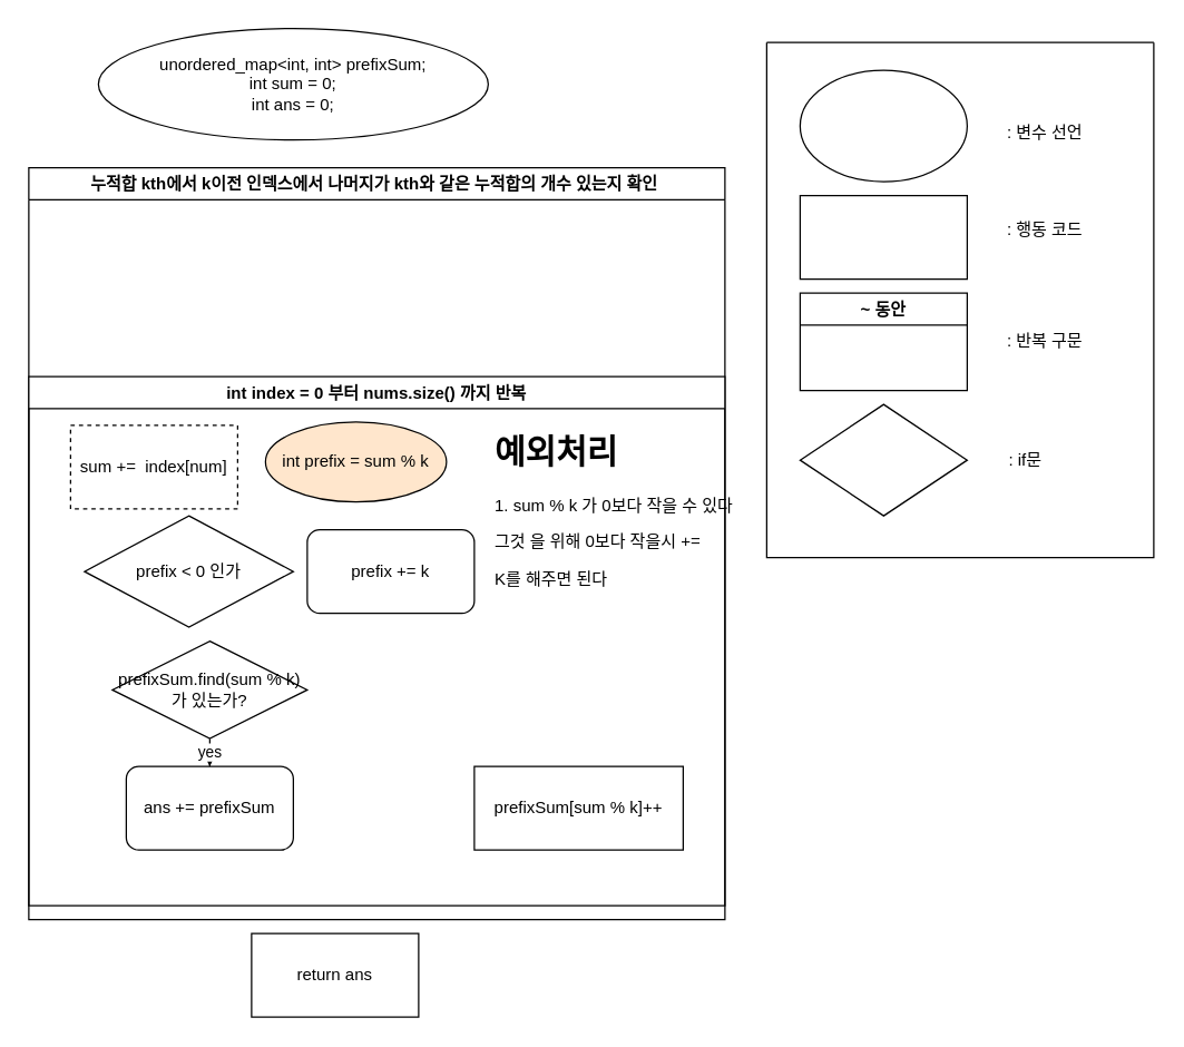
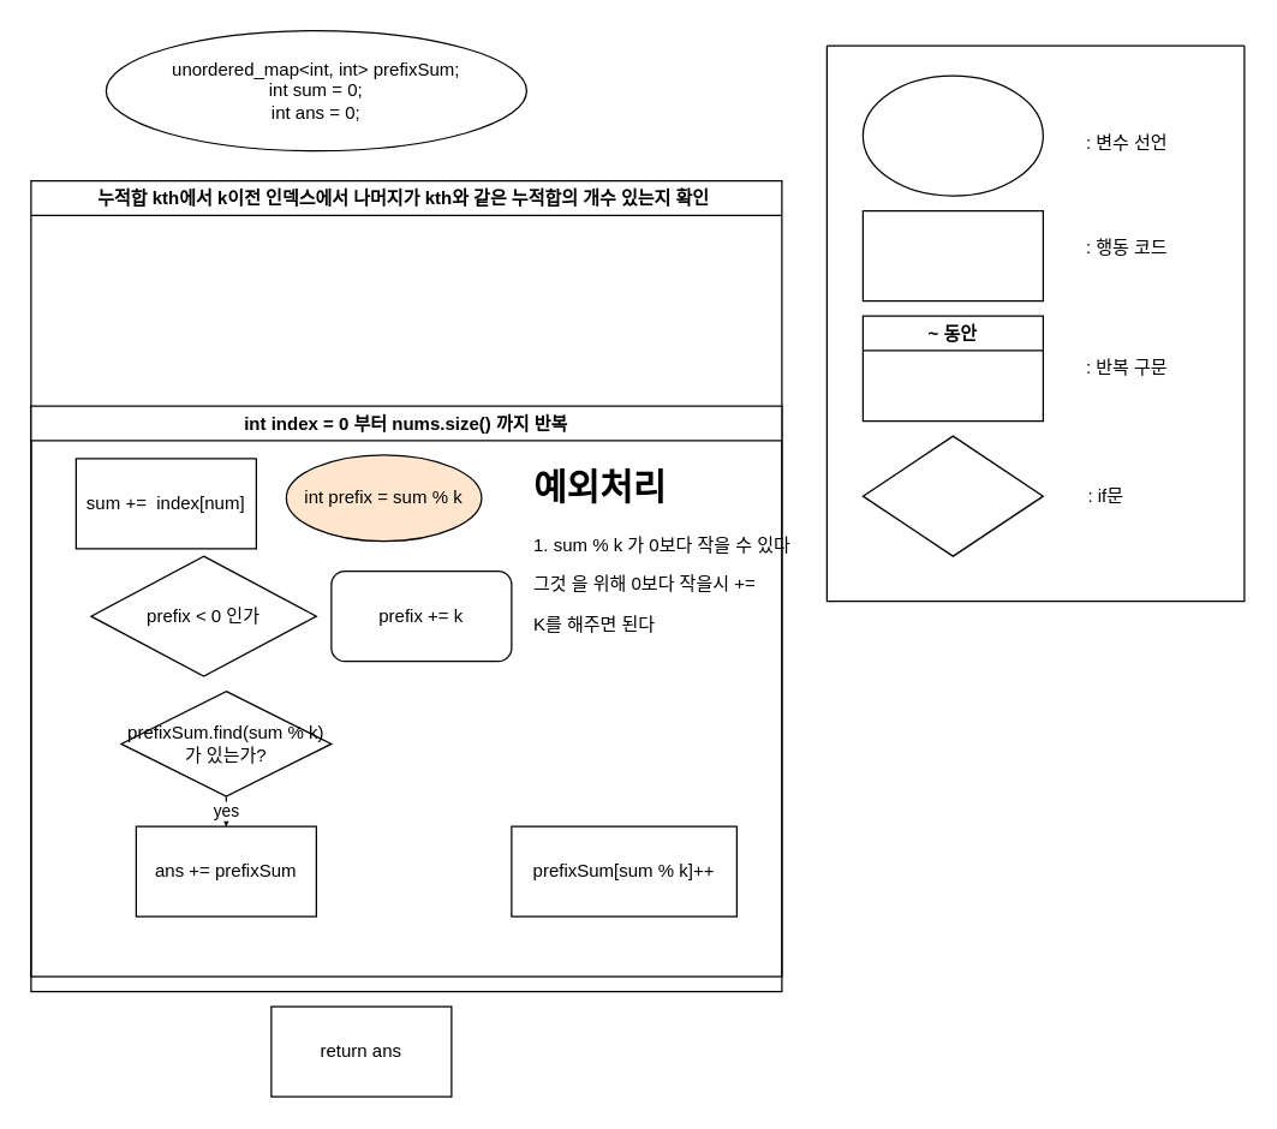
  <mxCell id="0" />
  <mxCell id="1" parent="0" />
  <mxCell id="2" value="누적합 kth에서 k이전 인덱스에서 나머지가 kth와 같은 누적합의 개수 있는지 확인&amp;nbsp;" style="swimlane;whiteSpace=wrap;html=1;" vertex="1" parent="1"><mxGeometry x="20" y="120" width="500" height="540" as="geometry" /></mxCell>
  <mxCell id="3" value="int index = 0 부터 nums.size() 까지 반복" style="swimlane;whiteSpace=wrap;html=1;" vertex="1" parent="2"><mxGeometry y="150" width="500" height="380" as="geometry" /></mxCell>
  <mxCell id="4" value="&lt;h1&gt;예외처리&lt;/h1&gt;&lt;p&gt;1. sum % k 가 0보다 작을 수 있다&lt;/p&gt;&lt;p&gt;그것 을 위해 0보다 작을시 +=&amp;nbsp;&lt;/p&gt;&lt;p&gt;K를 해주면 된다&lt;/p&gt;" style="text;html=1;strokeColor=none;fillColor=none;spacing=5;spacingTop=-20;whiteSpace=wrap;overflow=hidden;rounded=0;" vertex="1" parent="3"><mxGeometry x="330" y="35" width="190" height="120" as="geometry" /></mxCell>
  <mxCell id="5" value="yes" style="edgeStyle=orthogonalEdgeStyle;rounded=0;orthogonalLoop=1;jettySize=auto;html=1;entryX=0.5;entryY=0;entryDx=0;entryDy=0;" edge="1" parent="3" source="6" target="9"><mxGeometry relative="1" as="geometry"><mxPoint x="150" y="270" as="targetPoint" /></mxGeometry></mxCell>
  <mxCell id="6" value="prefixSum.find(sum % k) 가 있는가?" style="rhombus;whiteSpace=wrap;html=1;" vertex="1" parent="3"><mxGeometry x="60" y="190" width="140" height="70" as="geometry" /></mxCell>
- <mxCell id="7" value="sum +=&amp;nbsp; index[num]" style="rounded=0;whiteSpace=wrap;html=1;dashed=1;" vertex="1" parent="3"><mxGeometry x="30" y="35" width="120" height="60" as="geometry" /></mxCell>
+ <mxCell id="7" value="sum +=&amp;nbsp; index[num]" style="rounded=0;whiteSpace=wrap;html=1;" vertex="1" parent="3"><mxGeometry x="30" y="35" width="120" height="60" as="geometry" /></mxCell>
  <mxCell id="8" value="prefixSum[sum % k]++" style="whiteSpace=wrap;html=1;" vertex="1" parent="3"><mxGeometry x="320" y="280" width="150" height="60" as="geometry" /></mxCell>
- <mxCell id="9" value="ans += prefixSum" style="whiteSpace=wrap;html=1;rounded=1;" vertex="1" parent="3"><mxGeometry x="70" y="280" width="120" height="60" as="geometry" /></mxCell>
+ <mxCell id="9" value="ans += prefixSum" style="whiteSpace=wrap;html=1;" vertex="1" parent="3"><mxGeometry x="70" y="280" width="120" height="60" as="geometry" /></mxCell>
  <mxCell id="10" value="int prefix = sum % k" style="ellipse;whiteSpace=wrap;html=1;fillColor=#ffe6cc;" vertex="1" parent="3"><mxGeometry x="170" y="32.5" width="130" height="57.5" as="geometry" /></mxCell>
  <mxCell id="11" value="prefix &amp;lt; 0 인가" style="rhombus;whiteSpace=wrap;html=1;" vertex="1" parent="3"><mxGeometry x="40" y="100" width="150" height="80" as="geometry" /></mxCell>
  <mxCell id="12" value="prefix += k" style="whiteSpace=wrap;html=1;rounded=1;" vertex="1" parent="3"><mxGeometry x="200" y="110" width="120" height="60" as="geometry" /></mxCell>
  <mxCell id="13" value="unordered_map&amp;lt;int, int&amp;gt; prefixSum;&lt;br&gt;int sum = 0;&lt;br&gt;int ans = 0;" style="ellipse;whiteSpace=wrap;html=1;" vertex="1" parent="1"><mxGeometry x="70" y="20" width="280" height="80" as="geometry" /></mxCell>
  <mxCell id="14" value="" style="swimlane;startSize=0;" vertex="1" parent="1"><mxGeometry x="550" y="30" width="278" height="370" as="geometry" /></mxCell>
  <mxCell id="15" value="" style="ellipse;whiteSpace=wrap;html=1;" vertex="1" parent="14"><mxGeometry x="24" y="20" width="120" height="80" as="geometry" /></mxCell>
  <mxCell id="16" value=": 변수 선언" style="text;html=1;align=center;verticalAlign=middle;whiteSpace=wrap;rounded=0;" vertex="1" parent="14"><mxGeometry x="170" y="50" width="60" height="30" as="geometry" /></mxCell>
  <mxCell id="17" value="" style="rounded=0;whiteSpace=wrap;html=1;" vertex="1" parent="14"><mxGeometry x="24" y="110" width="120" height="60" as="geometry" /></mxCell>
  <mxCell id="18" value=": 행동 코드" style="text;html=1;align=center;verticalAlign=middle;whiteSpace=wrap;rounded=0;" vertex="1" parent="14"><mxGeometry x="170" y="120" width="60" height="30" as="geometry" /></mxCell>
  <mxCell id="19" value="~ 동안" style="swimlane;whiteSpace=wrap;html=1;" vertex="1" parent="14"><mxGeometry x="24" y="180" width="120" height="70" as="geometry" /></mxCell>
  <mxCell id="20" value=": 반복 구문" style="text;html=1;align=center;verticalAlign=middle;whiteSpace=wrap;rounded=0;" vertex="1" parent="14"><mxGeometry x="170" y="200" width="60" height="30" as="geometry" /></mxCell>
  <mxCell id="21" value="" style="rhombus;whiteSpace=wrap;html=1;" vertex="1" parent="14"><mxGeometry x="24" y="260" width="120" height="80" as="geometry" /></mxCell>
  <mxCell id="22" value=": if문" style="text;html=1;align=center;verticalAlign=middle;whiteSpace=wrap;rounded=0;" vertex="1" parent="14"><mxGeometry x="156" y="285" width="60" height="30" as="geometry" /></mxCell>
  <mxCell id="23" value="return ans" style="whiteSpace=wrap;html=1;" vertex="1" parent="1"><mxGeometry x="180" y="670" width="120" height="60" as="geometry" /></mxCell>
